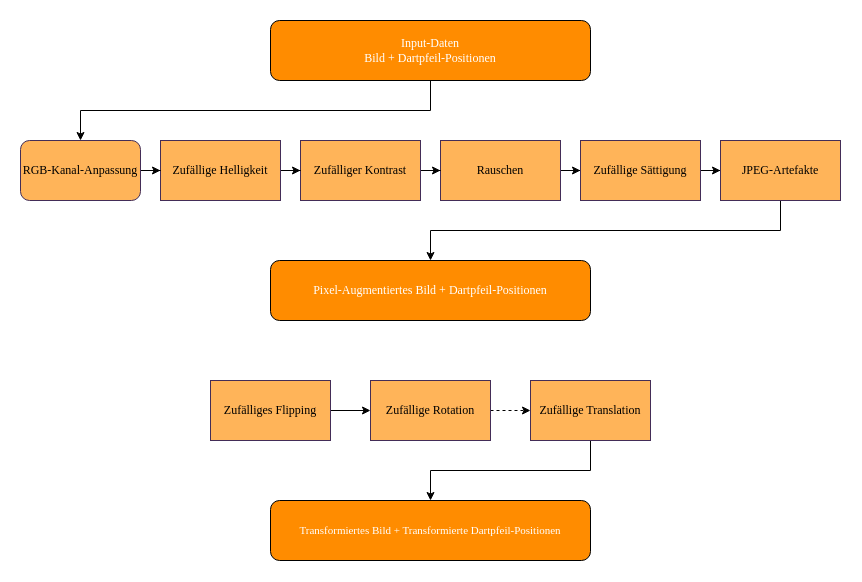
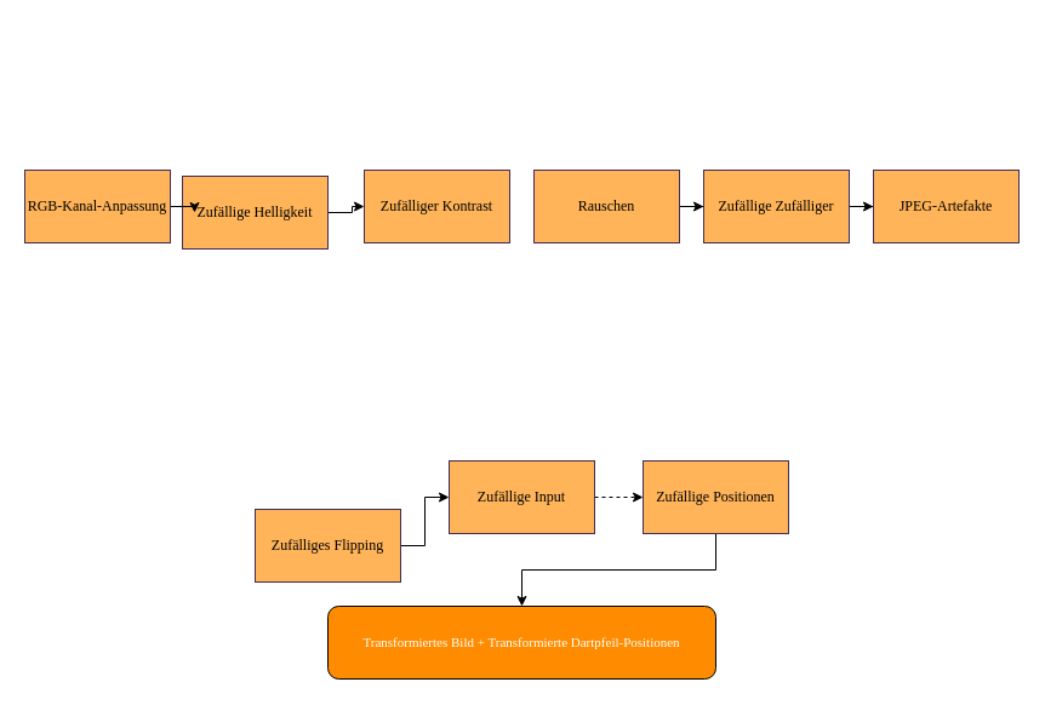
  <mxCell id="0" />
  <mxCell id="1" parent="0" />
- <mxCell id="2" value="Pixel-Augmentiertes Bild + Dartpfeil-Positionen" style="rounded=1;whiteSpace=wrap;html=1;fillColor=light-dark(#FF8C00,#A18EB3);fontColor=#ffffff;strokeColor=#000000;fontFamily=Garamond;" vertex="1" parent="1"><mxGeometry x="270" y="260" width="320" height="60" as="geometry" /></mxCell>
  <mxCell id="3" value="" style="edgeStyle=orthogonalEdgeStyle;rounded=0;orthogonalLoop=1;jettySize=auto;html=1;fontFamily=Garamond;dashed=1;" edge="1" parent="1" source="4" target="8"><mxGeometry relative="1" as="geometry" /></mxCell>
- <mxCell id="4" value="Zufällige Rotation" style="rounded=0;whiteSpace=wrap;html=1;fillColor=light-dark(#FFB459,#A18EB3);fontColor=#000000;strokeColor=#432D57;fontFamily=Garamond;" vertex="1" parent="1"><mxGeometry x="370" y="380" width="120" height="60" as="geometry" /></mxCell>
+ <mxCell id="4" value="Zufällige Input" style="rounded=0;whiteSpace=wrap;html=1;fillColor=light-dark(#FFB459,#A18EB3);fontColor=#000000;strokeColor=#432D57;fontFamily=Garamond;" vertex="1" parent="1"><mxGeometry x="370" y="380" width="120" height="60" as="geometry" /></mxCell>
  <mxCell id="5" value="" style="edgeStyle=orthogonalEdgeStyle;rounded=0;orthogonalLoop=1;jettySize=auto;html=1;fontFamily=Garamond;" edge="1" parent="1" source="6" target="4"><mxGeometry relative="1" as="geometry" /></mxCell>
- <mxCell id="6" value="Zufälliges Flipping" style="rounded=0;whiteSpace=wrap;html=1;fillColor=light-dark(#FFB459,#A18EB3);fontColor=#000000;strokeColor=#432D57;fontFamily=Garamond;" vertex="1" parent="1"><mxGeometry x="210" y="380" width="120" height="60" as="geometry" /></mxCell>
+ <mxCell id="6" value="Zufälliges Flipping" style="rounded=0;whiteSpace=wrap;html=1;fillColor=light-dark(#FFB459,#A18EB3);fontColor=#000000;strokeColor=#432D57;fontFamily=Garamond;" vertex="1" parent="1"><mxGeometry x="210" y="420" width="120" height="60" as="geometry" /></mxCell>
  <mxCell id="7" style="edgeStyle=orthogonalEdgeStyle;rounded=0;orthogonalLoop=1;jettySize=auto;html=1;exitX=0.5;exitY=1;exitDx=0;exitDy=0;fontFamily=Garamond;" edge="1" parent="1" source="8" target="17"><mxGeometry relative="1" as="geometry" /></mxCell>
- <mxCell id="8" value="Zufällige Translation" style="rounded=0;whiteSpace=wrap;html=1;fillColor=light-dark(#FFB459,#A18EB3);fontColor=#000000;strokeColor=#432D57;fontFamily=Garamond;" vertex="1" parent="1"><mxGeometry x="530" y="380" width="120" height="60" as="geometry" /></mxCell>
+ <mxCell id="8" value="Zufällige Positionen" style="rounded=0;whiteSpace=wrap;html=1;fillColor=light-dark(#FFB459,#A18EB3);fontColor=#000000;strokeColor=#432D57;fontFamily=Garamond;" vertex="1" parent="1"><mxGeometry x="530" y="380" width="120" height="60" as="geometry" /></mxCell>
  <mxCell id="9" value="" style="edgeStyle=orthogonalEdgeStyle;rounded=0;orthogonalLoop=1;jettySize=auto;html=1;fontFamily=Garamond;" edge="1" parent="1" source="10" target="16"><mxGeometry relative="1" as="geometry" /></mxCell>
  <mxCell id="10" value="Rauschen" style="rounded=0;whiteSpace=wrap;html=1;fillColor=light-dark(#FFB459,#A18EB3);fontColor=#000000;strokeColor=#432D57;fontFamily=Garamond;" vertex="1" parent="1"><mxGeometry x="440" y="140" width="120" height="60" as="geometry" /></mxCell>
- <mxCell id="11" style="edgeStyle=orthogonalEdgeStyle;rounded=0;orthogonalLoop=1;jettySize=auto;html=1;exitX=0.5;exitY=1;exitDx=0;exitDy=0;fontFamily=Garamond;" edge="1" parent="1" source="12" target="21"><mxGeometry relative="1" as="geometry" /></mxCell>
- <mxCell id="12" value="Input-Daten&lt;div&gt;Bild + Dartpfeil-Positionen&lt;/div&gt;" style="rounded=1;whiteSpace=wrap;html=1;fillColor=light-dark(#FF8C00,#A18EB3);fontColor=#ffffff;strokeColor=#000000;fontFamily=Garamond;" vertex="1" parent="1"><mxGeometry x="270" y="20" width="320" height="60" as="geometry" /></mxCell>
- <mxCell id="13" value="" style="edgeStyle=orthogonalEdgeStyle;rounded=0;orthogonalLoop=1;jettySize=auto;html=1;fontFamily=Garamond;" edge="1" parent="1" source="14" target="10"><mxGeometry relative="1" as="geometry" /></mxCell>
  <mxCell id="14" value="Zufälliger Kontrast" style="rounded=0;whiteSpace=wrap;html=1;fillColor=light-dark(#FFB459,#A18EB3);fontColor=#000000;strokeColor=#432D57;fontFamily=Garamond;" vertex="1" parent="1"><mxGeometry x="300" y="140" width="120" height="60" as="geometry" /></mxCell>
  <mxCell id="15" value="" style="edgeStyle=orthogonalEdgeStyle;rounded=0;orthogonalLoop=1;jettySize=auto;html=1;fontFamily=Garamond;" edge="1" parent="1" source="16" target="23"><mxGeometry relative="1" as="geometry" /></mxCell>
- <mxCell id="16" value="Zufällige Sättigung" style="rounded=0;whiteSpace=wrap;html=1;fillColor=light-dark(#FFB459,#A18EB3);fontColor=#000000;strokeColor=#432D57;fontFamily=Garamond;" vertex="1" parent="1"><mxGeometry x="580" y="140" width="120" height="60" as="geometry" /></mxCell>
+ <mxCell id="16" value="Zufällige Zufälliger" style="rounded=0;whiteSpace=wrap;html=1;fillColor=light-dark(#FFB459,#A18EB3);fontColor=#000000;strokeColor=#432D57;fontFamily=Garamond;" vertex="1" parent="1"><mxGeometry x="580" y="140" width="120" height="60" as="geometry" /></mxCell>
  <mxCell id="17" value="&lt;font style=&quot;font-size: 11px;&quot;&gt;Transformiertes Bild + Transformierte Dartpfeil-Positionen&lt;/font&gt;" style="rounded=1;whiteSpace=wrap;html=1;fillColor=light-dark(#FF8C00,#A18EB3);fontColor=#ffffff;strokeColor=#000000;fontFamily=Garamond;" vertex="1" parent="1"><mxGeometry x="270" y="500" width="320" height="60" as="geometry" /></mxCell>
  <mxCell id="18" value="" style="edgeStyle=orthogonalEdgeStyle;rounded=0;orthogonalLoop=1;jettySize=auto;html=1;fontFamily=Garamond;" edge="1" parent="1" source="19" target="14"><mxGeometry relative="1" as="geometry" /></mxCell>
- <mxCell id="19" value="Zufällige Helligkeit" style="rounded=0;whiteSpace=wrap;html=1;fillColor=light-dark(#FFB459,#A18EB3);fontColor=#000000;strokeColor=#432D57;fontFamily=Garamond;" vertex="1" parent="1"><mxGeometry x="160" y="140" width="120" height="60" as="geometry" /></mxCell>
+ <mxCell id="19" value="Zufällige Helligkeit" style="rounded=0;whiteSpace=wrap;html=1;fillColor=light-dark(#FFB459,#A18EB3);fontColor=#000000;strokeColor=#432D57;fontFamily=Garamond;" vertex="1" parent="1"><mxGeometry x="150" y="145" width="120" height="60" as="geometry" /></mxCell>
  <mxCell id="20" value="" style="edgeStyle=orthogonalEdgeStyle;rounded=0;orthogonalLoop=1;jettySize=auto;html=1;fontFamily=Garamond;" edge="1" parent="1" source="21" target="19"><mxGeometry relative="1" as="geometry" /></mxCell>
- <mxCell id="21" value="RGB-Kanal-Anpassung" style="whiteSpace=wrap;html=1;fillColor=light-dark(#FFB459,#A18EB3);fontColor=#000000;strokeColor=#432D57;fontFamily=Garamond;rounded=1;" vertex="1" parent="1"><mxGeometry x="20" y="140" width="120" height="60" as="geometry" /></mxCell>
- <mxCell id="22" style="edgeStyle=orthogonalEdgeStyle;rounded=0;orthogonalLoop=1;jettySize=auto;html=1;exitX=0.5;exitY=1;exitDx=0;exitDy=0;fontFamily=Garamond;" edge="1" parent="1" source="23" target="2"><mxGeometry relative="1" as="geometry" /></mxCell>
+ <mxCell id="21" value="RGB-Kanal-Anpassung" style="rounded=0;whiteSpace=wrap;html=1;fillColor=light-dark(#FFB459,#A18EB3);fontColor=#000000;strokeColor=#432D57;fontFamily=Garamond;" vertex="1" parent="1"><mxGeometry x="20" y="140" width="120" height="60" as="geometry" /></mxCell>
  <mxCell id="23" value="JPEG-Artefakte" style="rounded=0;whiteSpace=wrap;html=1;fillColor=light-dark(#FFB459,#A18EB3);fontColor=#000000;strokeColor=#432D57;fontFamily=Garamond;" vertex="1" parent="1"><mxGeometry x="720" y="140" width="120" height="60" as="geometry" /></mxCell>
